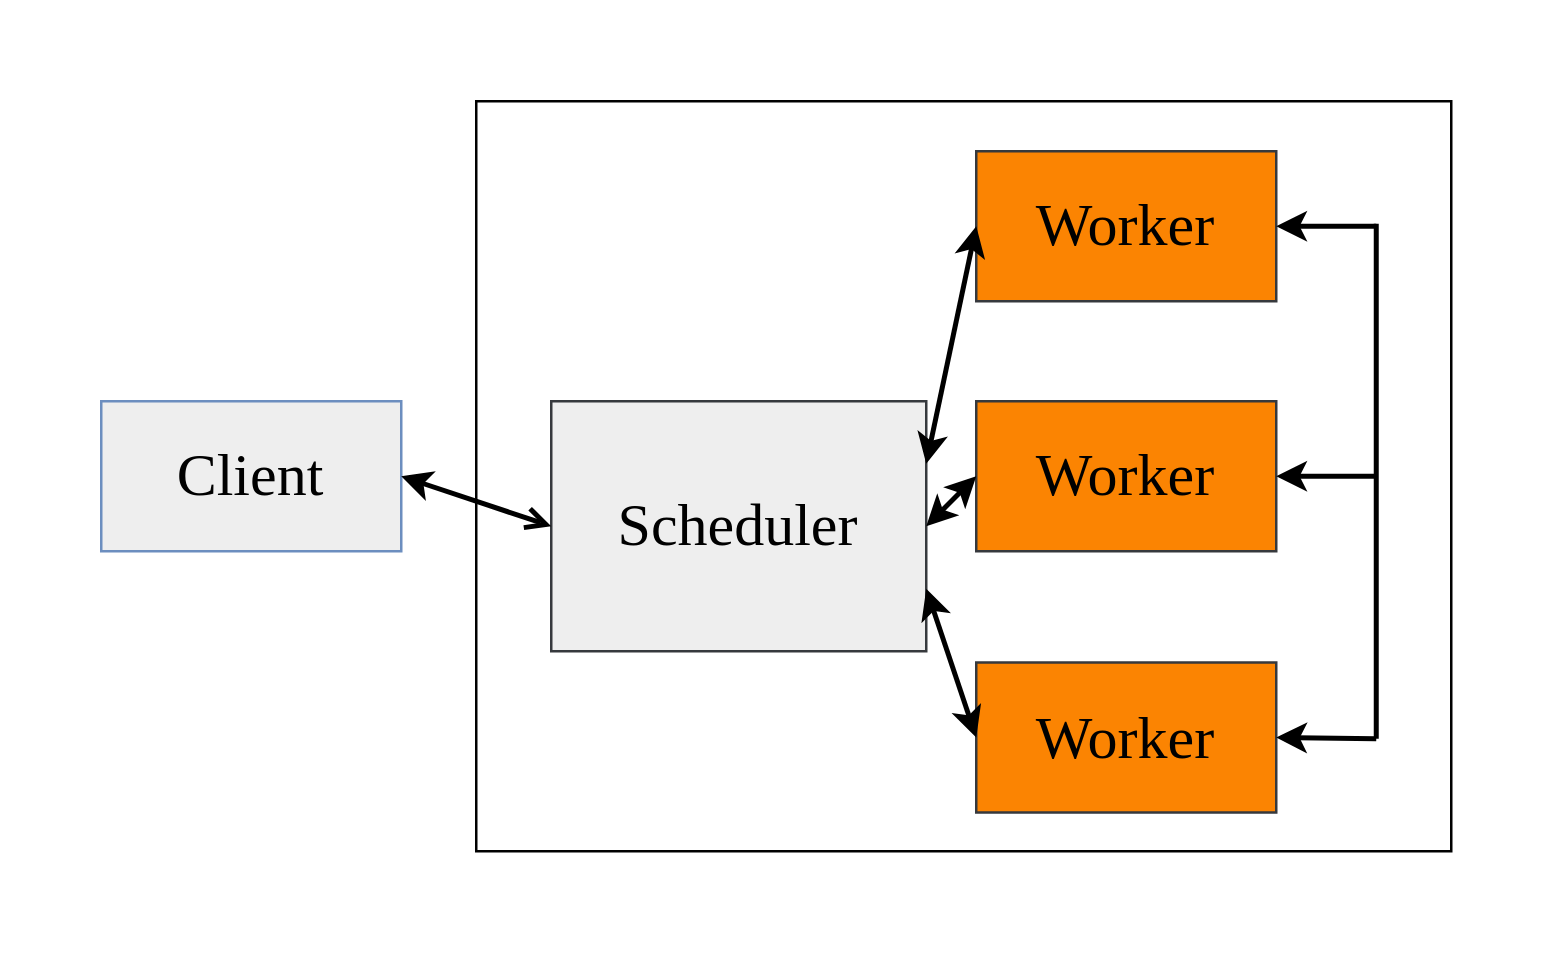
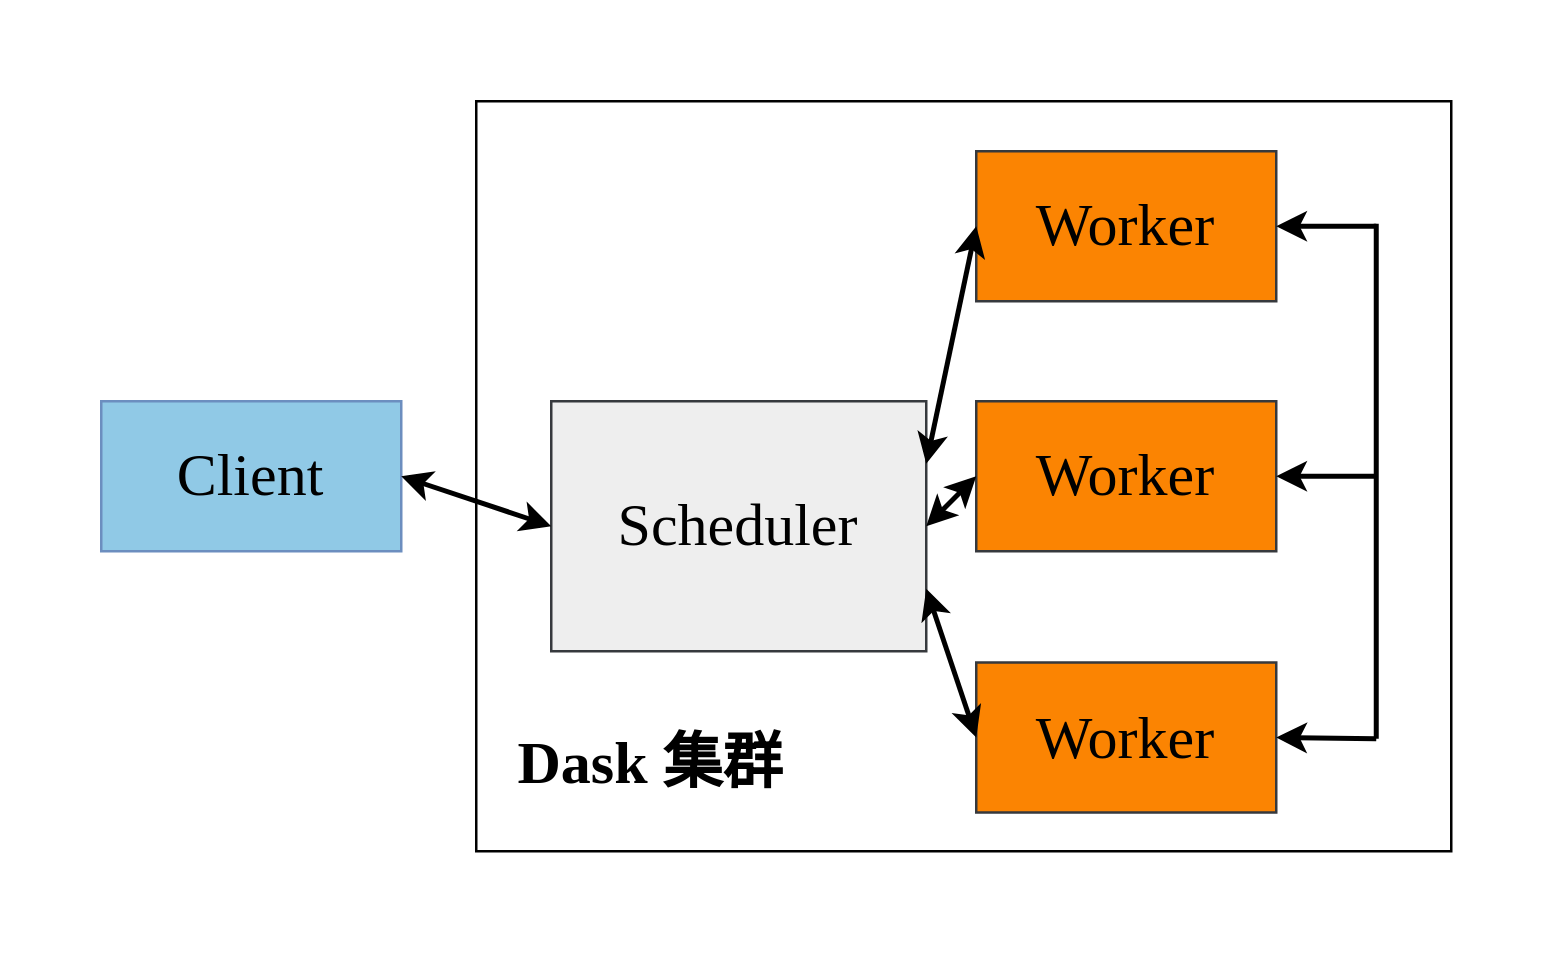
  <mxCell id="0" />
  <mxCell id="1" parent="0" />
  <mxCell id="2" value="" style="rounded=0;whiteSpace=wrap;html=1;strokeColor=none;fillColor=none;" parent="1" vertex="1"><mxGeometry x="20" y="20" width="580" height="340" as="geometry" /></mxCell>
  <mxCell id="3" value="" style="rounded=0;whiteSpace=wrap;html=1;fontFamily=Times New Roman;fontSize=24;fillColor=none;" parent="1" vertex="1"><mxGeometry x="190" y="40" width="390" height="300" as="geometry" /></mxCell>
- <mxCell id="4" value="&lt;font style=&quot;font-size: 24px;&quot;&gt;Client&lt;/font&gt;" style="rounded=0;whiteSpace=wrap;html=1;fillColor=#eeeeee;strokeColor=#6c8ebf;fontFamily=Times New Roman;" parent="1" vertex="1"><mxGeometry x="40" y="160" width="120" height="60" as="geometry" /></mxCell>
+ <mxCell id="4" value="&lt;font style=&quot;font-size: 24px;&quot;&gt;Client&lt;/font&gt;" style="rounded=0;whiteSpace=wrap;html=1;fillColor=#90C9E6;strokeColor=#6c8ebf;fontFamily=Times New Roman;" parent="1" vertex="1"><mxGeometry x="40" y="160" width="120" height="60" as="geometry" /></mxCell>
  <mxCell id="5" value="Scheduler" style="rounded=0;whiteSpace=wrap;html=1;fontSize=24;fillColor=#eeeeee;strokeColor=#36393d;fontFamily=Times New Roman;" parent="1" vertex="1"><mxGeometry x="220" y="160" width="150" height="100" as="geometry" /></mxCell>
  <mxCell id="6" value="Worker" style="rounded=0;whiteSpace=wrap;html=1;fontSize=24;fillColor=#FB8402;strokeColor=#36393d;fontFamily=Times New Roman;" parent="1" vertex="1"><mxGeometry x="390" y="60" width="120" height="60" as="geometry" /></mxCell>
  <mxCell id="7" value="Worker" style="rounded=0;whiteSpace=wrap;html=1;fontSize=24;fillColor=#FB8402;strokeColor=#36393d;fontFamily=Times New Roman;" parent="1" vertex="1"><mxGeometry x="390" y="160" width="120" height="60" as="geometry" /></mxCell>
  <mxCell id="8" value="Worker" style="rounded=0;whiteSpace=wrap;html=1;fontSize=24;fillColor=#FB8402;strokeColor=#36393d;fontFamily=Times New Roman;" parent="1" vertex="1"><mxGeometry x="390" y="264.5" width="120" height="60" as="geometry" /></mxCell>
+ <mxCell id="9" value="&lt;b&gt;Dask 集群&lt;/b&gt;" style="text;html=1;strokeColor=none;fillColor=none;align=center;verticalAlign=middle;whiteSpace=wrap;rounded=0;fontFamily=Times New Roman;fontSize=24;" parent="1" vertex="1"><mxGeometry x="200" y="280" width="120" height="50" as="geometry" /></mxCell>
  <mxCell id="10" value="" style="endArrow=classic;startArrow=classic;html=1;rounded=0;fontFamily=Times New Roman;fontSize=24;exitX=1;exitY=0.25;exitDx=0;exitDy=0;entryX=0;entryY=0.5;entryDx=0;entryDy=0;strokeWidth=2;" parent="1" source="5" target="6" edge="1"><mxGeometry width="50" height="50" relative="1" as="geometry"><mxPoint x="710" y="-140" as="sourcePoint" /><mxPoint x="760" y="-190" as="targetPoint" /></mxGeometry></mxCell>
  <mxCell id="11" value="" style="endArrow=classic;startArrow=classic;html=1;rounded=0;fontFamily=Times New Roman;fontSize=24;exitX=1;exitY=0.5;exitDx=0;exitDy=0;entryX=0;entryY=0.5;entryDx=0;entryDy=0;strokeWidth=2;" parent="1" source="5" target="7" edge="1"><mxGeometry width="50" height="50" relative="1" as="geometry"><mxPoint x="350" y="185" as="sourcePoint" /><mxPoint x="400" y="100" as="targetPoint" /></mxGeometry></mxCell>
  <mxCell id="12" value="" style="endArrow=classic;startArrow=classic;html=1;rounded=0;fontFamily=Times New Roman;fontSize=24;exitX=1;exitY=0.75;exitDx=0;exitDy=0;entryX=0;entryY=0.5;entryDx=0;entryDy=0;strokeWidth=2;" parent="1" source="5" target="8" edge="1"><mxGeometry width="50" height="50" relative="1" as="geometry"><mxPoint x="330" y="-100" as="sourcePoint" /><mxPoint x="380" y="-150" as="targetPoint" /></mxGeometry></mxCell>
- <mxCell id="13" value="" style="endArrow=open;startArrow=classic;html=1;rounded=0;fontFamily=Times New Roman;fontSize=24;entryX=0;entryY=0.5;entryDx=0;entryDy=0;exitX=1;exitY=0.5;exitDx=0;exitDy=0;strokeWidth=2;" parent="1" source="4" target="5" edge="1"><mxGeometry width="50" height="50" relative="1" as="geometry"><mxPoint x="-100" y="50" as="sourcePoint" /><mxPoint x="-50" y="0" as="targetPoint" /></mxGeometry></mxCell>
+ <mxCell id="13" value="" style="endArrow=classic;startArrow=classic;html=1;rounded=0;fontFamily=Times New Roman;fontSize=24;entryX=0;entryY=0.5;entryDx=0;entryDy=0;exitX=1;exitY=0.5;exitDx=0;exitDy=0;strokeWidth=2;" parent="1" source="4" target="5" edge="1"><mxGeometry width="50" height="50" relative="1" as="geometry"><mxPoint x="-100" y="50" as="sourcePoint" /><mxPoint x="-50" y="0" as="targetPoint" /></mxGeometry></mxCell>
  <mxCell id="14" value="" style="endArrow=none;html=1;rounded=0;strokeWidth=2;fontFamily=Times New Roman;fontSize=18;" parent="1" edge="1"><mxGeometry width="50" height="50" relative="1" as="geometry"><mxPoint x="550" y="295" as="sourcePoint" /><mxPoint x="550" y="89" as="targetPoint" /></mxGeometry></mxCell>
  <mxCell id="15" value="" style="endArrow=classic;html=1;rounded=0;strokeWidth=2;fontFamily=Times New Roman;fontSize=18;entryX=1;entryY=0.5;entryDx=0;entryDy=0;" parent="1" target="6" edge="1"><mxGeometry width="50" height="50" relative="1" as="geometry"><mxPoint x="550" y="90" as="sourcePoint" /><mxPoint x="760" y="110" as="targetPoint" /></mxGeometry></mxCell>
  <mxCell id="16" value="" style="endArrow=classic;html=1;rounded=0;strokeWidth=2;fontFamily=Times New Roman;fontSize=18;entryX=1;entryY=0.5;entryDx=0;entryDy=0;" parent="1" target="7" edge="1"><mxGeometry width="50" height="50" relative="1" as="geometry"><mxPoint x="550" y="190" as="sourcePoint" /><mxPoint x="770" y="170" as="targetPoint" /></mxGeometry></mxCell>
  <mxCell id="17" value="" style="endArrow=classic;html=1;rounded=0;strokeWidth=2;fontFamily=Times New Roman;fontSize=18;entryX=1;entryY=0.5;entryDx=0;entryDy=0;" parent="1" target="8" edge="1"><mxGeometry width="50" height="50" relative="1" as="geometry"><mxPoint x="550" y="295" as="sourcePoint" /><mxPoint x="730" y="210" as="targetPoint" /></mxGeometry></mxCell>
